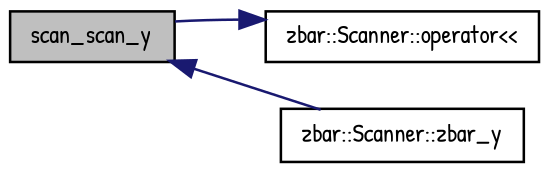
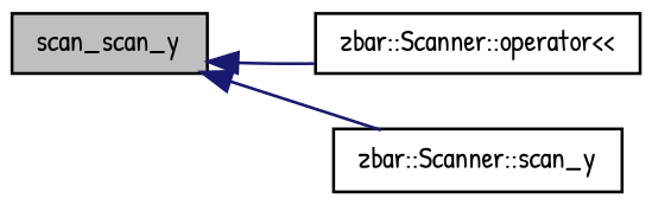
  digraph {
    fontname="Patrick Hand"
    rankdir=LR
    node [color=black fillcolor=white fontname="Patrick Hand" fontsize=10 shape=record style=filled]
    edge [color=midnightblue dir=back fontname="Patrick Hand" fontsize=10 labelfontname=Helvetica labelfontsize=10 style=solid]
    n1 [fillcolor=grey75 fontcolor=black height=0.2 label=scan_scan_y width=0.4]
    n2 [height=0.2 label="zbar::Scanner::operator\<\<" width=0.4]
-   n3 [height=0.2 label="zbar::Scanner::zbar_y" width=0.4]
-   n2 -> n1
+   n3 [height=0.2 label="zbar::Scanner::scan_y" width=0.4]
+   n1 -> n2
    n1 -> n3
  }
